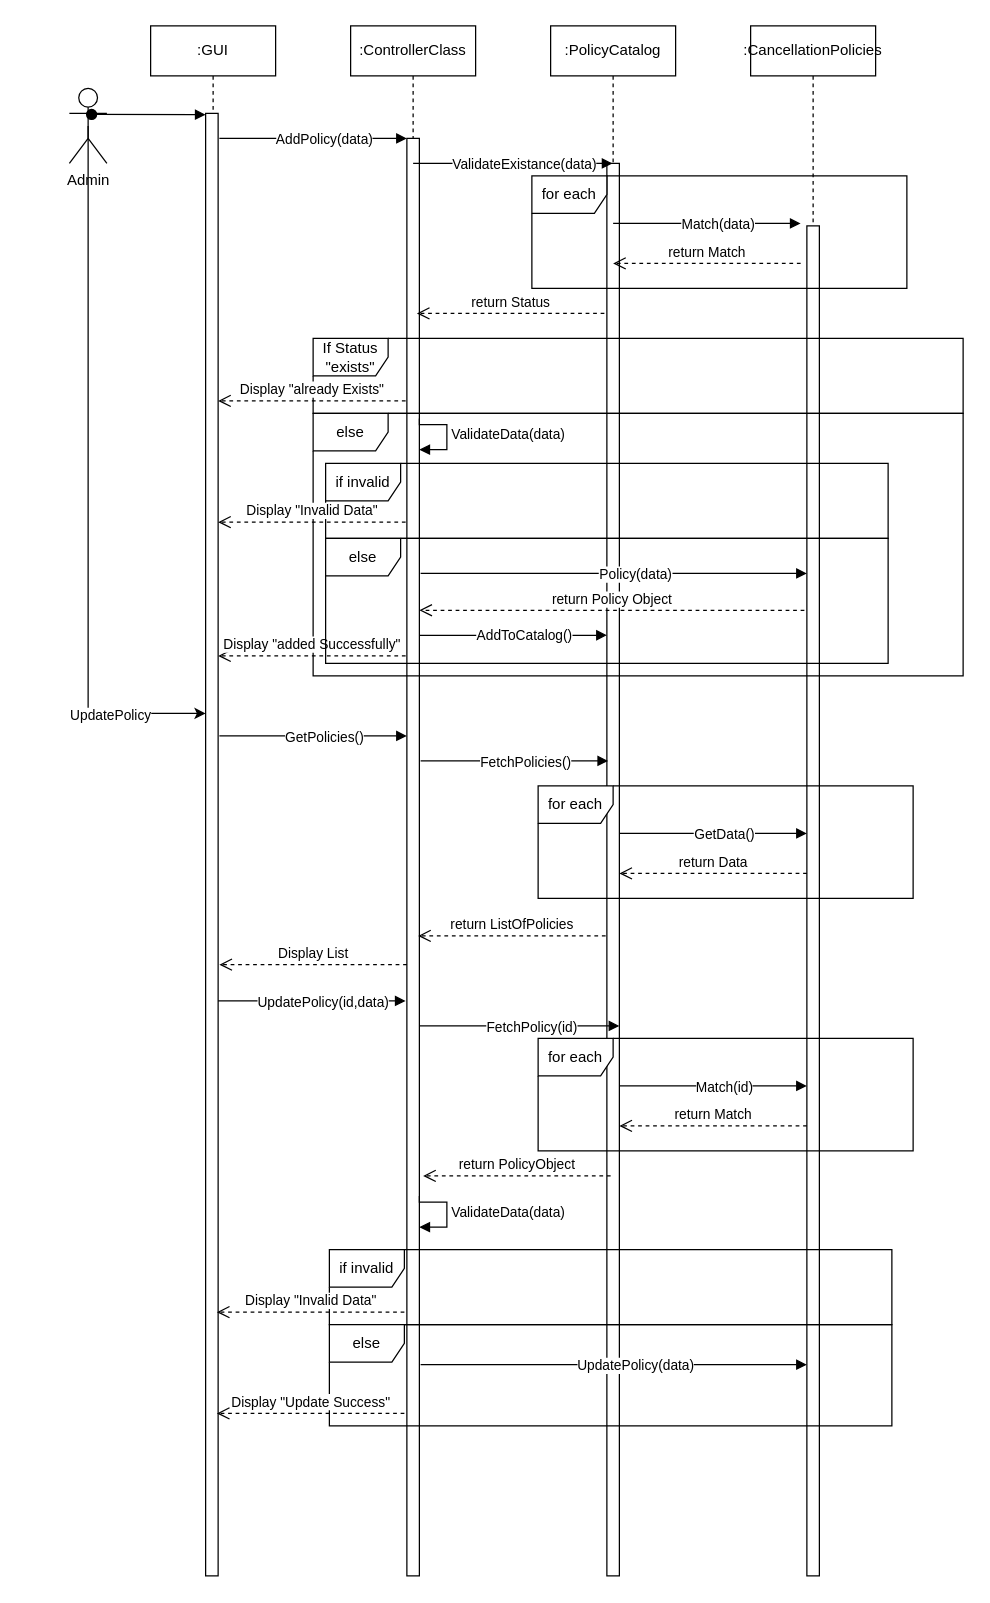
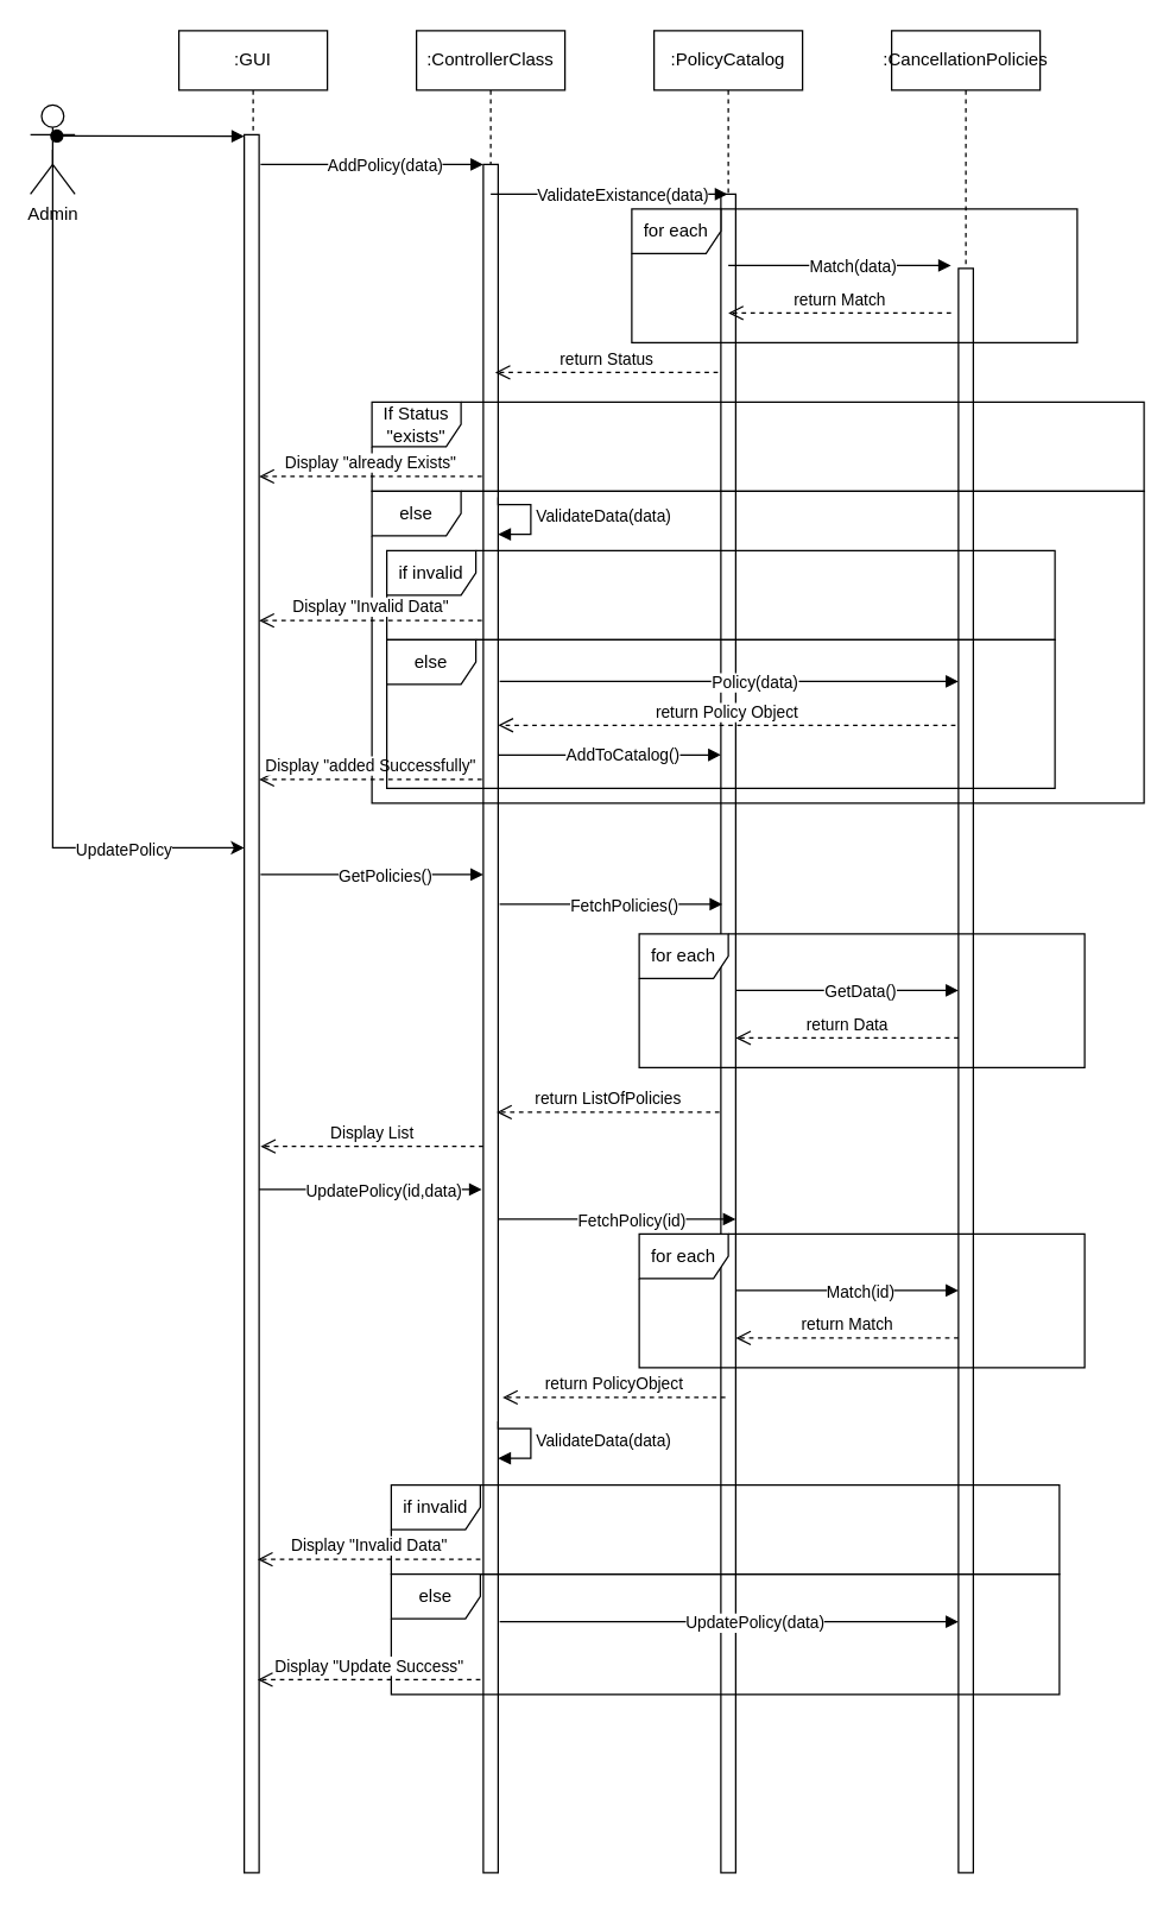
  <mxCell id="0" />
  <mxCell id="1" parent="0" />
  <mxCell id="2" value=":GUI" style="shape=umlLifeline;perimeter=lifelinePerimeter;whiteSpace=wrap;html=1;container=0;dropTarget=0;collapsible=0;recursiveResize=0;outlineConnect=0;portConstraint=eastwest;newEdgeStyle={&quot;edgeStyle&quot;:&quot;elbowEdgeStyle&quot;,&quot;elbow&quot;:&quot;vertical&quot;,&quot;curved&quot;:0,&quot;rounded&quot;:0};" vertex="1" parent="1"><mxGeometry x="120" y="20" width="100" height="1240" as="geometry" /></mxCell>
  <mxCell id="3" value="" style="html=1;points=[];perimeter=orthogonalPerimeter;outlineConnect=0;targetShapes=umlLifeline;portConstraint=eastwest;newEdgeStyle={&quot;edgeStyle&quot;:&quot;elbowEdgeStyle&quot;,&quot;elbow&quot;:&quot;vertical&quot;,&quot;curved&quot;:0,&quot;rounded&quot;:0};" vertex="1" parent="2"><mxGeometry x="44" y="70" width="10" height="1170" as="geometry" /></mxCell>
  <mxCell id="4" value=":ControllerClass" style="shape=umlLifeline;perimeter=lifelinePerimeter;whiteSpace=wrap;html=1;container=0;dropTarget=0;collapsible=0;recursiveResize=0;outlineConnect=0;portConstraint=eastwest;newEdgeStyle={&quot;edgeStyle&quot;:&quot;elbowEdgeStyle&quot;,&quot;elbow&quot;:&quot;vertical&quot;,&quot;curved&quot;:0,&quot;rounded&quot;:0};" vertex="1" parent="1"><mxGeometry x="280" y="20" width="100" height="1240" as="geometry" /></mxCell>
  <mxCell id="5" value="" style="html=1;points=[];perimeter=orthogonalPerimeter;outlineConnect=0;targetShapes=umlLifeline;portConstraint=eastwest;newEdgeStyle={&quot;edgeStyle&quot;:&quot;elbowEdgeStyle&quot;,&quot;elbow&quot;:&quot;vertical&quot;,&quot;curved&quot;:0,&quot;rounded&quot;:0};" vertex="1" parent="4"><mxGeometry x="45" y="90" width="10" height="1150" as="geometry" /></mxCell>
  <mxCell id="6" value="" style="html=1;verticalAlign=bottom;endArrow=block;edgeStyle=elbowEdgeStyle;elbow=vertical;curved=0;rounded=0;" edge="1" parent="1"><mxGeometry relative="1" as="geometry"><mxPoint x="175" y="588" as="sourcePoint" /><Array as="points"><mxPoint x="280" y="588" /></Array><mxPoint x="325" y="588" as="targetPoint" /></mxGeometry></mxCell>
  <mxCell id="7" value="GetPolicies()" style="edgeLabel;html=1;align=center;verticalAlign=middle;resizable=0;points=[];" connectable="0" vertex="1" parent="6"><mxGeometry x="0.109" relative="1" as="geometry"><mxPoint as="offset" /></mxGeometry></mxCell>
  <mxCell id="8" value="Display List" style="html=1;verticalAlign=bottom;endArrow=open;dashed=1;endSize=8;edgeStyle=elbowEdgeStyle;elbow=vertical;curved=0;rounded=0;" edge="1" parent="1"><mxGeometry relative="1" as="geometry"><mxPoint x="175" y="771" as="targetPoint" /><Array as="points"><mxPoint x="290" y="771" /></Array><mxPoint x="325" y="771" as="sourcePoint" /></mxGeometry></mxCell>
  <mxCell id="9" value=":PolicyCatalog" style="shape=umlLifeline;perimeter=lifelinePerimeter;whiteSpace=wrap;html=1;container=0;dropTarget=0;collapsible=0;recursiveResize=0;outlineConnect=0;portConstraint=eastwest;newEdgeStyle={&quot;edgeStyle&quot;:&quot;elbowEdgeStyle&quot;,&quot;elbow&quot;:&quot;vertical&quot;,&quot;curved&quot;:0,&quot;rounded&quot;:0};" vertex="1" parent="1"><mxGeometry x="440" y="20" width="100" height="1240" as="geometry" /></mxCell>
  <mxCell id="10" value="" style="html=1;points=[];perimeter=orthogonalPerimeter;outlineConnect=0;targetShapes=umlLifeline;portConstraint=eastwest;newEdgeStyle={&quot;edgeStyle&quot;:&quot;elbowEdgeStyle&quot;,&quot;elbow&quot;:&quot;vertical&quot;,&quot;curved&quot;:0,&quot;rounded&quot;:0};" vertex="1" parent="9"><mxGeometry x="45" y="110" width="10" height="1130" as="geometry" /></mxCell>
  <mxCell id="11" value=":CancellationPolicies" style="shape=umlLifeline;perimeter=lifelinePerimeter;whiteSpace=wrap;html=1;container=0;dropTarget=0;collapsible=0;recursiveResize=0;outlineConnect=0;portConstraint=eastwest;newEdgeStyle={&quot;edgeStyle&quot;:&quot;elbowEdgeStyle&quot;,&quot;elbow&quot;:&quot;vertical&quot;,&quot;curved&quot;:0,&quot;rounded&quot;:0};" vertex="1" parent="1"><mxGeometry x="600" y="20" width="100" height="1240" as="geometry" /></mxCell>
  <mxCell id="12" value="" style="html=1;points=[];perimeter=orthogonalPerimeter;outlineConnect=0;targetShapes=umlLifeline;portConstraint=eastwest;newEdgeStyle={&quot;edgeStyle&quot;:&quot;elbowEdgeStyle&quot;,&quot;elbow&quot;:&quot;vertical&quot;,&quot;curved&quot;:0,&quot;rounded&quot;:0};" vertex="1" parent="11"><mxGeometry x="45" y="160" width="10" height="1080" as="geometry" /></mxCell>
- <mxCell id="13" value="Admin" style="shape=umlActor;verticalLabelPosition=bottom;verticalAlign=top;html=1;outlineConnect=0;" vertex="1" parent="1"><mxGeometry x="55" y="70" width="30" height="60" as="geometry" /></mxCell>
+ <mxCell id="13" value="Admin" style="shape=umlActor;verticalLabelPosition=bottom;verticalAlign=top;html=1;outlineConnect=0;" vertex="1" parent="1"><mxGeometry x="20" y="70" width="30" height="60" as="geometry" /></mxCell>
  <mxCell id="14" value="" style="html=1;verticalAlign=bottom;startArrow=oval;endArrow=block;startSize=8;edgeStyle=elbowEdgeStyle;elbow=vertical;curved=0;rounded=0;exitX=0.593;exitY=0.347;exitDx=0;exitDy=0;exitPerimeter=0;" edge="1" parent="1" target="3" source="13"><mxGeometry relative="1" as="geometry"><mxPoint x="105" y="90" as="sourcePoint" /></mxGeometry></mxCell>
  <mxCell id="15" value="" style="html=1;verticalAlign=bottom;endArrow=block;edgeStyle=elbowEdgeStyle;elbow=vertical;curved=0;rounded=0;" edge="1" parent="1"><mxGeometry relative="1" as="geometry"><mxPoint x="336" y="608" as="sourcePoint" /><Array as="points"><mxPoint x="441" y="608" /></Array><mxPoint x="486" y="608" as="targetPoint" /></mxGeometry></mxCell>
  <mxCell id="16" value="FetchPolicies()" style="edgeLabel;html=1;align=center;verticalAlign=middle;resizable=0;points=[];" connectable="0" vertex="1" parent="15"><mxGeometry x="0.109" relative="1" as="geometry"><mxPoint as="offset" /></mxGeometry></mxCell>
  <mxCell id="17" value="" style="html=1;verticalAlign=bottom;endArrow=block;edgeStyle=elbowEdgeStyle;elbow=vertical;curved=0;rounded=0;" edge="1" parent="1"><mxGeometry relative="1" as="geometry"><mxPoint x="495" y="666" as="sourcePoint" /><Array as="points"><mxPoint x="600" y="666" /></Array><mxPoint x="645" y="666" as="targetPoint" /></mxGeometry></mxCell>
  <mxCell id="18" value="GetData()" style="edgeLabel;html=1;align=center;verticalAlign=middle;resizable=0;points=[];" connectable="0" vertex="1" parent="17"><mxGeometry x="0.109" relative="1" as="geometry"><mxPoint as="offset" /></mxGeometry></mxCell>
  <mxCell id="19" value="return Data" style="html=1;verticalAlign=bottom;endArrow=open;dashed=1;endSize=8;edgeStyle=elbowEdgeStyle;elbow=vertical;curved=0;rounded=0;" edge="1" parent="1"><mxGeometry relative="1" as="geometry"><mxPoint x="495" y="698" as="targetPoint" /><Array as="points"><mxPoint x="610" y="698" /></Array><mxPoint x="645" y="698" as="sourcePoint" /></mxGeometry></mxCell>
  <mxCell id="20" value="for each" style="shape=umlFrame;whiteSpace=wrap;html=1;pointerEvents=0;" vertex="1" parent="1"><mxGeometry x="430" y="628" width="300" height="90" as="geometry" /></mxCell>
  <mxCell id="21" value="return ListOfPolicies" style="html=1;verticalAlign=bottom;endArrow=open;dashed=1;endSize=8;edgeStyle=elbowEdgeStyle;elbow=vertical;curved=0;rounded=0;" edge="1" parent="1"><mxGeometry relative="1" as="geometry"><mxPoint x="334" y="748" as="targetPoint" /><Array as="points"><mxPoint x="449" y="748" /></Array><mxPoint x="484" y="748" as="sourcePoint" /></mxGeometry></mxCell>
  <mxCell id="22" value="" style="html=1;verticalAlign=bottom;endArrow=block;edgeStyle=elbowEdgeStyle;elbow=vertical;curved=0;rounded=0;" edge="1" parent="1"><mxGeometry relative="1" as="geometry"><mxPoint x="175" y="110" as="sourcePoint" /><Array as="points"><mxPoint x="280" y="110" /></Array><mxPoint x="325" y="110" as="targetPoint" /></mxGeometry></mxCell>
  <mxCell id="23" value="AddPolicy(data)" style="edgeLabel;html=1;align=center;verticalAlign=middle;resizable=0;points=[];" connectable="0" vertex="1" parent="22"><mxGeometry x="0.109" relative="1" as="geometry"><mxPoint as="offset" /></mxGeometry></mxCell>
  <mxCell id="24" value="" style="html=1;verticalAlign=bottom;endArrow=block;edgeStyle=elbowEdgeStyle;elbow=vertical;curved=0;rounded=0;" edge="1" parent="1" target="9"><mxGeometry relative="1" as="geometry"><mxPoint x="330" y="130" as="sourcePoint" /><Array as="points"><mxPoint x="435" y="130" /></Array><mxPoint x="480" y="130" as="targetPoint" /></mxGeometry></mxCell>
  <mxCell id="25" value="ValidateExistance(data)" style="edgeLabel;html=1;align=center;verticalAlign=middle;resizable=0;points=[];" connectable="0" vertex="1" parent="24"><mxGeometry x="0.109" relative="1" as="geometry"><mxPoint as="offset" /></mxGeometry></mxCell>
  <mxCell id="26" value="" style="html=1;verticalAlign=bottom;endArrow=block;edgeStyle=elbowEdgeStyle;elbow=vertical;curved=0;rounded=0;" edge="1" parent="1"><mxGeometry relative="1" as="geometry"><mxPoint x="490" y="178" as="sourcePoint" /><Array as="points"><mxPoint x="595" y="178" /></Array><mxPoint x="640" y="178" as="targetPoint" /></mxGeometry></mxCell>
  <mxCell id="27" value="Match(data)" style="edgeLabel;html=1;align=center;verticalAlign=middle;resizable=0;points=[];" connectable="0" vertex="1" parent="26"><mxGeometry x="0.109" relative="1" as="geometry"><mxPoint as="offset" /></mxGeometry></mxCell>
  <mxCell id="28" value="return Match" style="html=1;verticalAlign=bottom;endArrow=open;dashed=1;endSize=8;edgeStyle=elbowEdgeStyle;elbow=vertical;curved=0;rounded=0;" edge="1" parent="1"><mxGeometry relative="1" as="geometry"><mxPoint x="490" y="210" as="targetPoint" /><Array as="points"><mxPoint x="605" y="210" /></Array><mxPoint x="640" y="210" as="sourcePoint" /></mxGeometry></mxCell>
  <mxCell id="29" value="for each" style="shape=umlFrame;whiteSpace=wrap;html=1;pointerEvents=0;" vertex="1" parent="1"><mxGeometry x="425" y="140" width="300" height="90" as="geometry" /></mxCell>
  <mxCell id="30" value="return Status" style="html=1;verticalAlign=bottom;endArrow=open;dashed=1;endSize=8;edgeStyle=elbowEdgeStyle;elbow=vertical;curved=0;rounded=0;" edge="1" parent="1"><mxGeometry relative="1" as="geometry"><mxPoint x="333" y="250" as="targetPoint" /><Array as="points"><mxPoint x="448" y="250" /></Array><mxPoint x="483" y="250" as="sourcePoint" /></mxGeometry></mxCell>
  <mxCell id="31" value="If Status &quot;exists&quot;" style="shape=umlFrame;whiteSpace=wrap;html=1;pointerEvents=0;" vertex="1" parent="1"><mxGeometry x="250" y="270" width="520" height="60" as="geometry" /></mxCell>
  <mxCell id="32" value="else" style="shape=umlFrame;whiteSpace=wrap;html=1;pointerEvents=0;" vertex="1" parent="1"><mxGeometry x="250" y="330" width="520" height="210" as="geometry" /></mxCell>
  <mxCell id="33" value="Display &quot;already Exists&quot;" style="html=1;verticalAlign=bottom;endArrow=open;dashed=1;endSize=8;edgeStyle=elbowEdgeStyle;elbow=vertical;curved=0;rounded=0;" edge="1" parent="1"><mxGeometry relative="1" as="geometry"><mxPoint x="174" y="320" as="targetPoint" /><Array as="points"><mxPoint x="289" y="320" /></Array><mxPoint x="324" y="320" as="sourcePoint" /></mxGeometry></mxCell>
  <mxCell id="34" value="" style="html=1;verticalAlign=bottom;endArrow=block;edgeStyle=elbowEdgeStyle;elbow=vertical;curved=0;rounded=0;" edge="1" parent="1"><mxGeometry relative="1" as="geometry"><mxPoint x="336" y="458" as="sourcePoint" /><Array as="points"><mxPoint x="441" y="458" /></Array><mxPoint x="645" y="458" as="targetPoint" /></mxGeometry></mxCell>
  <mxCell id="35" value="Policy(data)" style="edgeLabel;html=1;align=center;verticalAlign=middle;resizable=0;points=[];" connectable="0" vertex="1" parent="34"><mxGeometry x="0.109" relative="1" as="geometry"><mxPoint as="offset" /></mxGeometry></mxCell>
  <mxCell id="36" value="return Policy Object" style="html=1;verticalAlign=bottom;endArrow=open;dashed=1;endSize=8;edgeStyle=elbowEdgeStyle;elbow=vertical;curved=0;rounded=0;" edge="1" parent="1"><mxGeometry relative="1" as="geometry"><mxPoint x="335" y="487.5" as="targetPoint" /><Array as="points"><mxPoint x="608" y="487.5" /></Array><mxPoint x="643" y="487.5" as="sourcePoint" /></mxGeometry></mxCell>
  <mxCell id="37" value="" style="html=1;verticalAlign=bottom;endArrow=block;edgeStyle=elbowEdgeStyle;elbow=vertical;curved=0;rounded=0;" edge="1" parent="1"><mxGeometry relative="1" as="geometry"><mxPoint x="335" y="507.5" as="sourcePoint" /><Array as="points"><mxPoint x="440" y="507.5" /></Array><mxPoint x="485" y="507.5" as="targetPoint" /></mxGeometry></mxCell>
  <mxCell id="38" value="AddToCatalog()" style="edgeLabel;html=1;align=center;verticalAlign=middle;resizable=0;points=[];" connectable="0" vertex="1" parent="37"><mxGeometry x="0.109" relative="1" as="geometry"><mxPoint as="offset" /></mxGeometry></mxCell>
  <mxCell id="39" value="Display &quot;added Successfully&quot;" style="html=1;verticalAlign=bottom;endArrow=open;dashed=1;endSize=8;edgeStyle=elbowEdgeStyle;elbow=vertical;curved=0;rounded=0;" edge="1" parent="1"><mxGeometry relative="1" as="geometry"><mxPoint x="174" y="524" as="targetPoint" /><Array as="points"><mxPoint x="289" y="524" /></Array><mxPoint x="324" y="524" as="sourcePoint" /></mxGeometry></mxCell>
  <mxCell id="40" value="ValidateData(data)" style="html=1;align=left;spacingLeft=2;endArrow=block;rounded=0;edgeStyle=orthogonalEdgeStyle;curved=0;rounded=0;exitX=1;exitY=0;exitDx=0;exitDy=5;exitPerimeter=0;" edge="1" parent="1"><mxGeometry relative="1" as="geometry"><mxPoint x="335" y="334" as="sourcePoint" /><Array as="points"><mxPoint x="335" y="339" /><mxPoint x="357" y="339" /><mxPoint x="357" y="359" /></Array><mxPoint x="335" y="359" as="targetPoint" /></mxGeometry></mxCell>
  <mxCell id="41" value="if invalid" style="shape=umlFrame;whiteSpace=wrap;html=1;pointerEvents=0;" vertex="1" parent="1"><mxGeometry x="260" y="370" width="450" height="60" as="geometry" /></mxCell>
  <mxCell id="42" value="else" style="shape=umlFrame;whiteSpace=wrap;html=1;pointerEvents=0;" vertex="1" parent="1"><mxGeometry x="260" y="430" width="450" height="100" as="geometry" /></mxCell>
  <mxCell id="43" value="Display &quot;Invalid Data&quot;" style="html=1;verticalAlign=bottom;endArrow=open;dashed=1;endSize=8;edgeStyle=elbowEdgeStyle;elbow=vertical;curved=0;rounded=0;" edge="1" parent="1"><mxGeometry relative="1" as="geometry"><mxPoint x="174" y="417" as="targetPoint" /><Array as="points"><mxPoint x="289" y="417" /></Array><mxPoint x="324" y="417" as="sourcePoint" /></mxGeometry></mxCell>
  <mxCell id="44" style="edgeStyle=elbowEdgeStyle;rounded=0;orthogonalLoop=1;jettySize=auto;html=1;elbow=vertical;curved=0;exitX=0.5;exitY=0.5;exitDx=0;exitDy=0;exitPerimeter=0;" edge="1" parent="1" source="13" target="3"><mxGeometry relative="1" as="geometry"><Array as="points"><mxPoint x="110" y="570" /></Array></mxGeometry></mxCell>
  <mxCell id="45" value="UpdatePolicy" style="edgeLabel;html=1;align=center;verticalAlign=middle;resizable=0;points=[];" connectable="0" vertex="1" parent="44"><mxGeometry x="0.727" y="-1" relative="1" as="geometry"><mxPoint as="offset" /></mxGeometry></mxCell>
  <mxCell id="46" value="" style="html=1;verticalAlign=bottom;endArrow=block;edgeStyle=elbowEdgeStyle;elbow=vertical;curved=0;rounded=0;" edge="1" parent="1"><mxGeometry relative="1" as="geometry"><mxPoint x="174" y="800" as="sourcePoint" /><Array as="points"><mxPoint x="279" y="800" /></Array><mxPoint x="324" y="800" as="targetPoint" /></mxGeometry></mxCell>
  <mxCell id="47" value="UpdatePolicy(id,data)" style="edgeLabel;html=1;align=center;verticalAlign=middle;resizable=0;points=[];" connectable="0" vertex="1" parent="46"><mxGeometry x="0.109" relative="1" as="geometry"><mxPoint as="offset" /></mxGeometry></mxCell>
  <mxCell id="48" value="" style="html=1;verticalAlign=bottom;endArrow=block;edgeStyle=elbowEdgeStyle;elbow=vertical;curved=0;rounded=0;" edge="1" parent="1"><mxGeometry relative="1" as="geometry"><mxPoint x="335" y="820" as="sourcePoint" /><Array as="points"><mxPoint x="440" y="820" /></Array><mxPoint x="495" y="820" as="targetPoint" /></mxGeometry></mxCell>
  <mxCell id="49" value="FetchPolicy(id)" style="edgeLabel;html=1;align=center;verticalAlign=middle;resizable=0;points=[];" connectable="0" vertex="1" parent="48"><mxGeometry x="0.109" relative="1" as="geometry"><mxPoint as="offset" /></mxGeometry></mxCell>
  <mxCell id="50" value="" style="html=1;verticalAlign=bottom;endArrow=block;edgeStyle=elbowEdgeStyle;elbow=vertical;curved=0;rounded=0;" edge="1" parent="1"><mxGeometry relative="1" as="geometry"><mxPoint x="495" y="868" as="sourcePoint" /><Array as="points"><mxPoint x="600" y="868" /></Array><mxPoint x="645" y="868" as="targetPoint" /></mxGeometry></mxCell>
  <mxCell id="51" value="Match(id)" style="edgeLabel;html=1;align=center;verticalAlign=middle;resizable=0;points=[];" connectable="0" vertex="1" parent="50"><mxGeometry x="0.109" relative="1" as="geometry"><mxPoint as="offset" /></mxGeometry></mxCell>
  <mxCell id="52" value="return Match" style="html=1;verticalAlign=bottom;endArrow=open;dashed=1;endSize=8;edgeStyle=elbowEdgeStyle;elbow=vertical;curved=0;rounded=0;" edge="1" parent="1"><mxGeometry relative="1" as="geometry"><mxPoint x="495" y="900" as="targetPoint" /><Array as="points"><mxPoint x="610" y="900" /></Array><mxPoint x="645" y="900" as="sourcePoint" /></mxGeometry></mxCell>
  <mxCell id="53" value="for each" style="shape=umlFrame;whiteSpace=wrap;html=1;pointerEvents=0;" vertex="1" parent="1"><mxGeometry x="430" y="830" width="300" height="90" as="geometry" /></mxCell>
  <mxCell id="54" value="return PolicyObject" style="html=1;verticalAlign=bottom;endArrow=open;dashed=1;endSize=8;edgeStyle=elbowEdgeStyle;elbow=vertical;curved=0;rounded=0;" edge="1" parent="1"><mxGeometry relative="1" as="geometry"><mxPoint x="338" y="940" as="targetPoint" /><Array as="points"><mxPoint x="453" y="940" /></Array><mxPoint x="488" y="940" as="sourcePoint" /></mxGeometry></mxCell>
  <mxCell id="55" value="if invalid" style="shape=umlFrame;whiteSpace=wrap;html=1;pointerEvents=0;" vertex="1" parent="1"><mxGeometry x="263" y="999" width="450" height="60" as="geometry" /></mxCell>
  <mxCell id="56" value="else" style="shape=umlFrame;whiteSpace=wrap;html=1;pointerEvents=0;" vertex="1" parent="1"><mxGeometry x="263" y="1059" width="450" height="81" as="geometry" /></mxCell>
  <mxCell id="57" value="Display &quot;Invalid Data&quot;" style="html=1;verticalAlign=bottom;endArrow=open;dashed=1;endSize=8;edgeStyle=elbowEdgeStyle;elbow=vertical;curved=0;rounded=0;" edge="1" parent="1"><mxGeometry relative="1" as="geometry"><mxPoint x="173" y="1049" as="targetPoint" /><Array as="points"><mxPoint x="288" y="1049" /></Array><mxPoint x="323" y="1049" as="sourcePoint" /></mxGeometry></mxCell>
  <mxCell id="58" value="ValidateData(data)" style="html=1;align=left;spacingLeft=2;endArrow=block;rounded=0;edgeStyle=orthogonalEdgeStyle;curved=0;rounded=0;exitX=1;exitY=0;exitDx=0;exitDy=5;exitPerimeter=0;" edge="1" parent="1"><mxGeometry relative="1" as="geometry"><mxPoint x="335" y="956" as="sourcePoint" /><Array as="points"><mxPoint x="335" y="961" /><mxPoint x="357" y="961" /><mxPoint x="357" y="981" /></Array><mxPoint x="335" y="981" as="targetPoint" /></mxGeometry></mxCell>
  <mxCell id="59" value="" style="html=1;verticalAlign=bottom;endArrow=block;edgeStyle=elbowEdgeStyle;elbow=vertical;curved=0;rounded=0;" edge="1" parent="1" target="12"><mxGeometry relative="1" as="geometry"><mxPoint x="336" y="1091" as="sourcePoint" /><Array as="points"><mxPoint x="441" y="1091" /></Array><mxPoint x="486" y="1091" as="targetPoint" /></mxGeometry></mxCell>
  <mxCell id="60" value="UpdatePolicy(data)" style="edgeLabel;html=1;align=center;verticalAlign=middle;resizable=0;points=[];" connectable="0" vertex="1" parent="59"><mxGeometry x="0.109" relative="1" as="geometry"><mxPoint as="offset" /></mxGeometry></mxCell>
  <mxCell id="61" value="Display &quot;Update Success&quot;" style="html=1;verticalAlign=bottom;endArrow=open;dashed=1;endSize=8;edgeStyle=elbowEdgeStyle;elbow=vertical;curved=0;rounded=0;" edge="1" parent="1"><mxGeometry relative="1" as="geometry"><mxPoint x="173" y="1130" as="targetPoint" /><Array as="points"><mxPoint x="288" y="1130" /></Array><mxPoint x="323" y="1130" as="sourcePoint" /></mxGeometry></mxCell>
